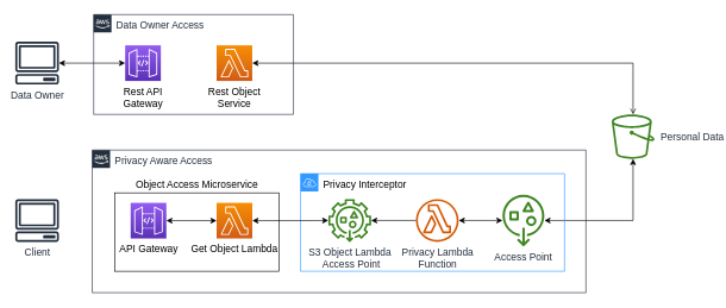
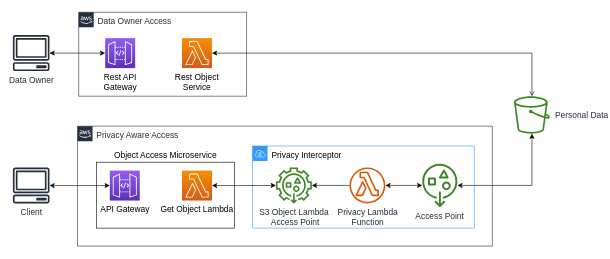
  <mxCell id="0" />
  <mxCell id="1" parent="0" />
  <mxCell id="2" value="" style="edgeStyle=orthogonalEdgeStyle;rounded=0;orthogonalLoop=1;jettySize=auto;html=1;fontColor=#000000;fontSize=14;startArrow=classic;startFill=1;endArrow=open;" parent="1" source="17" target="7" edge="1"><mxGeometry relative="1" as="geometry" /></mxCell>
  <mxCell id="3" value="" style="edgeStyle=orthogonalEdgeStyle;rounded=0;orthogonalLoop=1;jettySize=auto;html=1;fontColor=#000000;fontSize=14;startArrow=classic;startFill=1;" parent="1" source="4" target="16" edge="1"><mxGeometry relative="1" as="geometry" /></mxCell>
  <mxCell id="4" value="Data Owner" style="sketch=0;outlineConnect=0;fontColor=#232F3E;gradientColor=none;fillColor=#232F3D;strokeColor=none;dashed=0;verticalLabelPosition=bottom;verticalAlign=top;align=center;html=1;fontSize=14;fontStyle=0;aspect=fixed;pointerEvents=1;shape=mxgraph.aws4.client;" parent="1" vertex="1"><mxGeometry x="20" y="58.08" width="61.58" height="60" as="geometry" /></mxCell>
+ <mxCell id="5" value="" style="edgeStyle=orthogonalEdgeStyle;rounded=0;orthogonalLoop=1;jettySize=auto;html=1;fontSize=14;fontColor=#000000;startArrow=classic;startFill=1;" parent="1" source="6" target="13" edge="1"><mxGeometry relative="1" as="geometry" /></mxCell>
  <mxCell id="6" value="Client" style="sketch=0;outlineConnect=0;fontColor=#232F3E;gradientColor=none;fillColor=#232F3D;strokeColor=none;dashed=0;verticalLabelPosition=bottom;verticalAlign=top;align=center;html=1;fontSize=14;fontStyle=0;aspect=fixed;pointerEvents=1;shape=mxgraph.aws4.client;" parent="1" vertex="1"><mxGeometry x="20" y="279" width="61.58" height="60" as="geometry" /></mxCell>
  <mxCell id="7" value="Personal Data" style="sketch=0;outlineConnect=0;fontColor=#232F3E;gradientColor=none;fillColor=#3F8624;strokeColor=none;dashed=0;verticalLabelPosition=middle;verticalAlign=middle;align=left;html=1;fontSize=14;fontStyle=0;aspect=fixed;pointerEvents=1;shape=mxgraph.aws4.bucket;labelPosition=right;spacingLeft=7;" parent="1" vertex="1"><mxGeometry x="856" y="160" width="60" height="62.4" as="geometry" /></mxCell>
  <mxCell id="8" value="" style="group;fontSize=14;" parent="1" vertex="1" connectable="0"><mxGeometry x="160" y="270" width="230" height="110" as="geometry" /></mxCell>
  <mxCell id="9" value="Object Access Microservice" style="rounded=0;whiteSpace=wrap;html=1;fontColor=#000000;strokeColor=#000000;fillColor=none;gradientColor=none;labelPosition=center;verticalLabelPosition=top;align=center;verticalAlign=bottom;fontSize=14;" parent="8" vertex="1"><mxGeometry width="230" height="110" as="geometry" /></mxCell>
  <mxCell id="10" value="" style="group;fontSize=14;" parent="8" vertex="1" connectable="0"><mxGeometry x="21.905" y="14" width="175.238" height="50" as="geometry" /></mxCell>
  <mxCell id="11" value="Get Object Lambda" style="outlineConnect=0;fontColor=#000000;gradientColor=#F78E04;gradientDirection=north;fillColor=#D05C17;strokeColor=#ffffff;dashed=0;verticalLabelPosition=bottom;verticalAlign=top;align=center;html=1;fontSize=14;fontStyle=0;aspect=fixed;shape=mxgraph.aws4.resourceIcon;resIcon=mxgraph.aws4.lambda;" parent="10" vertex="1"><mxGeometry x="120.476" width="50" height="50" as="geometry" /></mxCell>
- <mxCell id="12" value="" style="edgeStyle=orthogonalEdgeStyle;rounded=0;orthogonalLoop=1;jettySize=auto;html=1;fontSize=14;fontColor=#000000;startArrow=classic;startFill=1;" parent="10" source="13" target="11" edge="1"><mxGeometry relative="1" as="geometry" /></mxCell>
  <mxCell id="13" value="API Gateway" style="outlineConnect=0;fontColor=#000000;gradientColor=#945DF2;gradientDirection=north;fillColor=#5A30B5;strokeColor=#ffffff;dashed=0;verticalLabelPosition=bottom;verticalAlign=top;align=center;html=1;fontSize=14;fontStyle=0;aspect=fixed;shape=mxgraph.aws4.resourceIcon;resIcon=mxgraph.aws4.api_gateway;" parent="10" vertex="1"><mxGeometry width="50" height="50" as="geometry" /></mxCell>
  <mxCell id="14" value="" style="edgeStyle=orthogonalEdgeStyle;rounded=0;orthogonalLoop=1;jettySize=auto;html=1;fontColor=#000000;fontSize=14;startArrow=classic;startFill=1;" parent="1" source="25" target="7" edge="1"><mxGeometry relative="1" as="geometry" /></mxCell>
  <mxCell id="15" value="" style="group;fontSize=14;" parent="1" vertex="1" connectable="0"><mxGeometry x="130" y="20" width="280" height="140" as="geometry" /></mxCell>
  <mxCell id="16" value="Rest API&lt;br&gt;Gateway" style="outlineConnect=0;fontColor=#000000;gradientColor=#945DF2;gradientDirection=north;fillColor=#5A30B5;strokeColor=#ffffff;dashed=0;verticalLabelPosition=bottom;verticalAlign=top;align=center;html=1;fontSize=14;fontStyle=0;aspect=fixed;shape=mxgraph.aws4.resourceIcon;resIcon=mxgraph.aws4.api_gateway;" parent="15" vertex="1"><mxGeometry x="44.215" y="43.077" width="50" height="50" as="geometry" /></mxCell>
  <mxCell id="17" value="Rest Object&lt;br&gt;Service" style="outlineConnect=0;fontColor=#000000;gradientColor=#F78E04;gradientDirection=north;fillColor=#D05C17;strokeColor=#ffffff;dashed=0;verticalLabelPosition=bottom;verticalAlign=top;align=center;html=1;fontSize=14;fontStyle=0;aspect=fixed;shape=mxgraph.aws4.resourceIcon;resIcon=mxgraph.aws4.lambda;" parent="15" vertex="1"><mxGeometry x="172.308" y="43.077" width="50" height="50" as="geometry" /></mxCell>
  <mxCell id="18" value="Data Owner Access" style="points=[[0,0],[0.25,0],[0.5,0],[0.75,0],[1,0],[1,0.25],[1,0.5],[1,0.75],[1,1],[0.75,1],[0.5,1],[0.25,1],[0,1],[0,0.75],[0,0.5],[0,0.25]];outlineConnect=0;gradientColor=none;html=1;whiteSpace=wrap;fontSize=14;fontStyle=0;container=1;pointerEvents=0;collapsible=0;recursiveResize=0;shape=mxgraph.aws4.group;grIcon=mxgraph.aws4.group_aws_cloud_alt;strokeColor=#232F3E;fillColor=none;verticalAlign=top;align=left;spacingLeft=30;fontColor=#232F3E;dashed=0;" parent="15" vertex="1"><mxGeometry width="280.0" height="140" as="geometry" /></mxCell>
  <mxCell id="19" value="Privacy Aware Access" style="points=[[0,0],[0.25,0],[0.5,0],[0.75,0],[1,0],[1,0.25],[1,0.5],[1,0.75],[1,1],[0.75,1],[0.5,1],[0.25,1],[0,1],[0,0.75],[0,0.5],[0,0.25]];outlineConnect=0;gradientColor=none;html=1;whiteSpace=wrap;fontSize=14;fontStyle=0;container=1;pointerEvents=0;collapsible=0;recursiveResize=0;shape=mxgraph.aws4.group;grIcon=mxgraph.aws4.group_aws_cloud_alt;strokeColor=#232F3E;fillColor=none;verticalAlign=top;align=left;spacingLeft=30;fontColor=#232F3E;dashed=0;" parent="1" vertex="1"><mxGeometry x="128.08" y="210" width="691.92" height="200" as="geometry" /></mxCell>
  <mxCell id="20" value="" style="group" parent="19" vertex="1" connectable="0"><mxGeometry x="291.92" y="33.07" width="370.0" height="136.93" as="geometry" /></mxCell>
  <mxCell id="21" value="Privacy Interceptor" style="sketch=0;outlineConnect=0;html=1;whiteSpace=wrap;fontSize=14;fontStyle=0;shape=mxgraph.aws4.group;grIcon=mxgraph.aws4.group_vpc;strokeColor=#3399FF;fillColor=none;verticalAlign=top;align=left;spacingLeft=30;dashed=0;gradientColor=none;" parent="20" vertex="1"><mxGeometry width="370" height="136.93" as="geometry" /></mxCell>
  <mxCell id="22" value="S3 Object Lambda&lt;br style=&quot;font-size: 14px;&quot;&gt;&amp;nbsp;Access Point" style="sketch=0;outlineConnect=0;fontColor=#232F3E;gradientColor=none;fillColor=#3F8624;strokeColor=none;dashed=0;verticalLabelPosition=bottom;verticalAlign=top;align=center;html=1;fontSize=14;fontStyle=0;aspect=fixed;pointerEvents=1;shape=mxgraph.aws4.s3_object_lambda_access_points;" parent="20" vertex="1"><mxGeometry x="38.947" y="35.686" width="60" height="60" as="geometry" /></mxCell>
  <mxCell id="23" value="Privacy Lambda &lt;br style=&quot;font-size: 14px;&quot;&gt;Function" style="sketch=0;outlineConnect=0;fontColor=#232F3E;gradientColor=none;fillColor=#D45B07;strokeColor=none;dashed=0;verticalLabelPosition=bottom;verticalAlign=top;align=center;html=1;fontSize=14;fontStyle=0;aspect=fixed;pointerEvents=1;shape=mxgraph.aws4.lambda_function;" parent="20" vertex="1"><mxGeometry x="161.632" y="35.684" width="60" height="60" as="geometry" /></mxCell>
  <mxCell id="24" value="" style="edgeStyle=orthogonalEdgeStyle;rounded=0;orthogonalLoop=1;jettySize=auto;html=1;fontSize=14;fontColor=#000000;startArrow=classic;startFill=1;endArrow=none;" parent="20" source="22" target="23" edge="1"><mxGeometry relative="1" as="geometry" /></mxCell>
  <mxCell id="25" value="Access Point" style="sketch=0;outlineConnect=0;fontColor=#232F3E;gradientColor=none;fillColor=#3F8624;strokeColor=none;dashed=0;verticalLabelPosition=bottom;verticalAlign=top;align=center;html=1;fontSize=14;fontStyle=0;aspect=fixed;pointerEvents=1;shape=mxgraph.aws4.general_access_points;" parent="20" vertex="1"><mxGeometry x="282.368" y="29.684" width="60" height="72" as="geometry" /></mxCell>
  <mxCell id="26" value="" style="edgeStyle=orthogonalEdgeStyle;rounded=0;orthogonalLoop=1;jettySize=auto;html=1;fontSize=14;fontColor=#000000;startArrow=classic;startFill=1;" parent="20" source="23" target="25" edge="1"><mxGeometry relative="1" as="geometry" /></mxCell>
  <mxCell id="27" value="" style="edgeStyle=orthogonalEdgeStyle;rounded=0;orthogonalLoop=1;jettySize=auto;html=1;fontSize=14;fontColor=#000000;startArrow=classic;startFill=1;" parent="1" source="11" target="22" edge="1"><mxGeometry relative="1" as="geometry" /></mxCell>
